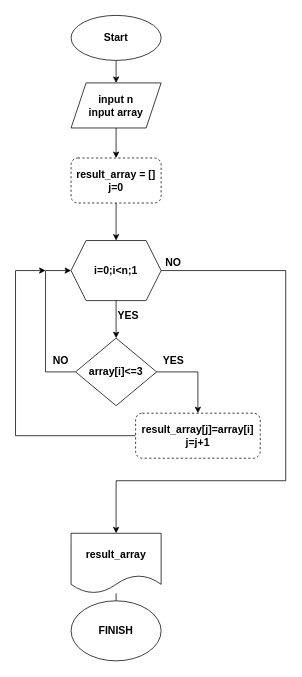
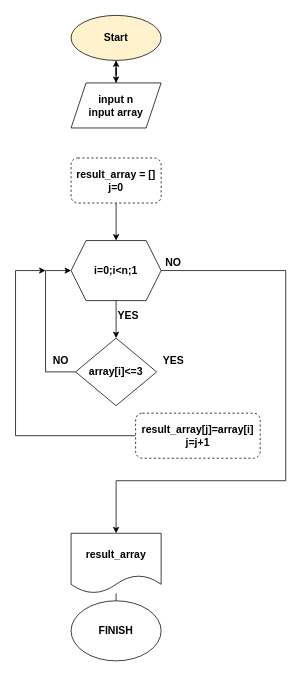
  <mxCell id="0" />
  <mxCell id="1" parent="0" />
  <mxCell id="2" style="edgeStyle=orthogonalEdgeStyle;rounded=0;orthogonalLoop=1;jettySize=auto;html=1;fontSize=14;" edge="1" parent="1" source="3"><mxGeometry relative="1" as="geometry"><mxPoint x="154" y="110" as="targetPoint" /></mxGeometry></mxCell>
- <mxCell id="3" value="&lt;font style=&quot;font-size: 14px;&quot;&gt;&lt;b&gt;Start&lt;/b&gt;&lt;/font&gt;" style="ellipse;whiteSpace=wrap;html=1;" vertex="1" parent="1"><mxGeometry x="94" y="20" width="120" height="60" as="geometry" /></mxCell>
- <mxCell id="4" style="edgeStyle=orthogonalEdgeStyle;rounded=0;orthogonalLoop=1;jettySize=auto;html=1;fontSize=14;" edge="1" parent="1" source="5" target="13"><mxGeometry relative="1" as="geometry" /></mxCell>
+ <mxCell id="3" value="&lt;font style=&quot;font-size: 14px;&quot;&gt;&lt;b&gt;Start&lt;/b&gt;&lt;/font&gt;" style="ellipse;whiteSpace=wrap;html=1;fillColor=#fff2cc;" vertex="1" parent="1"><mxGeometry x="94" y="20" width="120" height="60" as="geometry" /></mxCell>
+ <mxCell id="4" style="edgeStyle=orthogonalEdgeStyle;rounded=0;orthogonalLoop=1;jettySize=auto;html=1;fontSize=14;" edge="1" parent="1" source="5" target="3"><mxGeometry relative="1" as="geometry" /></mxCell>
  <mxCell id="5" value="&lt;b&gt;input n&lt;br&gt;input array&lt;/b&gt;" style="shape=parallelogram;perimeter=parallelogramPerimeter;whiteSpace=wrap;html=1;fixedSize=1;fontSize=14;" vertex="1" parent="1"><mxGeometry x="94" y="110" width="120" height="60" as="geometry" /></mxCell>
  <mxCell id="6" style="edgeStyle=orthogonalEdgeStyle;rounded=0;orthogonalLoop=1;jettySize=auto;html=1;entryX=0.5;entryY=0;entryDx=0;entryDy=0;fontSize=14;" edge="1" parent="1" source="8" target="11"><mxGeometry relative="1" as="geometry" /></mxCell>
  <mxCell id="7" style="edgeStyle=orthogonalEdgeStyle;rounded=0;orthogonalLoop=1;jettySize=auto;html=1;fontSize=14;entryX=0.5;entryY=0;entryDx=0;entryDy=0;" edge="1" parent="1" source="8" target="21"><mxGeometry relative="1" as="geometry"><mxPoint x="380" y="360" as="targetPoint" /><Array as="points"><mxPoint x="380" y="360" /><mxPoint x="380" y="640" /><mxPoint x="154" y="640" /></Array></mxGeometry></mxCell>
  <mxCell id="8" value="&lt;b&gt;i=0;i&amp;lt;n;1&lt;/b&gt;" style="shape=hexagon;perimeter=hexagonPerimeter2;whiteSpace=wrap;html=1;fixedSize=1;fontSize=14;" vertex="1" parent="1"><mxGeometry x="94" y="320" width="120" height="80" as="geometry" /></mxCell>
  <mxCell id="9" style="edgeStyle=orthogonalEdgeStyle;rounded=0;orthogonalLoop=1;jettySize=auto;html=1;entryX=0;entryY=0.5;entryDx=0;entryDy=0;fontSize=14;" edge="1" parent="1" source="11" target="8"><mxGeometry relative="1" as="geometry"><Array as="points"><mxPoint x="60" y="495" /><mxPoint x="60" y="360" /></Array></mxGeometry></mxCell>
- <mxCell id="10" style="edgeStyle=orthogonalEdgeStyle;rounded=0;orthogonalLoop=1;jettySize=auto;html=1;entryX=0.5;entryY=0;entryDx=0;entryDy=0;fontSize=14;" edge="1" parent="1" source="11" target="17"><mxGeometry relative="1" as="geometry"><Array as="points"><mxPoint x="263" y="495" /></Array></mxGeometry></mxCell>
  <mxCell id="11" value="&lt;b&gt;array[i]&amp;lt;=3&lt;/b&gt;" style="rhombus;whiteSpace=wrap;html=1;fontSize=14;" vertex="1" parent="1"><mxGeometry x="100" y="450" width="108" height="90" as="geometry" /></mxCell>
  <mxCell id="12" style="edgeStyle=orthogonalEdgeStyle;rounded=0;orthogonalLoop=1;jettySize=auto;html=1;entryX=0.5;entryY=0;entryDx=0;entryDy=0;fontSize=14;" edge="1" parent="1" source="13" target="8"><mxGeometry relative="1" as="geometry" /></mxCell>
  <mxCell id="13" value="&lt;b&gt;result_array = []&lt;br&gt;j=0&lt;/b&gt;" style="rounded=1;whiteSpace=wrap;html=1;fontSize=14;dashed=1;" vertex="1" parent="1"><mxGeometry x="94" y="210" width="120" height="60" as="geometry" /></mxCell>
  <mxCell id="14" value="&lt;b&gt;YES&lt;/b&gt;" style="text;html=1;align=center;verticalAlign=middle;resizable=0;points=[];autosize=1;strokeColor=none;fillColor=none;fontSize=14;" vertex="1" parent="1"><mxGeometry x="145" y="405" width="50" height="30" as="geometry" /></mxCell>
  <mxCell id="15" value="&lt;b&gt;NO&lt;/b&gt;" style="text;html=1;align=center;verticalAlign=middle;resizable=0;points=[];autosize=1;strokeColor=none;fillColor=none;fontSize=14;" vertex="1" parent="1"><mxGeometry x="60" y="465" width="40" height="30" as="geometry" /></mxCell>
  <mxCell id="16" style="edgeStyle=orthogonalEdgeStyle;rounded=0;orthogonalLoop=1;jettySize=auto;html=1;fontSize=14;" edge="1" parent="1" source="17"><mxGeometry relative="1" as="geometry"><mxPoint x="60" y="360" as="targetPoint" /><Array as="points"><mxPoint x="20" y="580" /><mxPoint x="20" y="360" /></Array></mxGeometry></mxCell>
  <mxCell id="17" value="&lt;b&gt;result_array[j]=array[i]&lt;br&gt;j=j+1&lt;br&gt;&lt;/b&gt;" style="rounded=1;whiteSpace=wrap;html=1;fontSize=14;dashed=1;" vertex="1" parent="1"><mxGeometry x="180" y="550" width="166" height="60" as="geometry" /></mxCell>
  <mxCell id="18" value="&lt;b&gt;YES&lt;/b&gt;" style="text;html=1;align=center;verticalAlign=middle;resizable=0;points=[];autosize=1;strokeColor=none;fillColor=none;fontSize=14;" vertex="1" parent="1"><mxGeometry x="205" y="465" width="50" height="30" as="geometry" /></mxCell>
  <mxCell id="19" value="&lt;b&gt;NO&lt;/b&gt;" style="text;html=1;align=center;verticalAlign=middle;resizable=0;points=[];autosize=1;strokeColor=none;fillColor=none;fontSize=14;" vertex="1" parent="1"><mxGeometry x="210" y="335" width="40" height="30" as="geometry" /></mxCell>
  <mxCell id="20" style="edgeStyle=orthogonalEdgeStyle;rounded=0;orthogonalLoop=1;jettySize=auto;html=1;fontSize=14;" edge="1" parent="1" source="21"><mxGeometry relative="1" as="geometry"><mxPoint x="154" y="800" as="targetPoint" /></mxGeometry></mxCell>
  <mxCell id="21" value="&lt;b&gt;result_array&lt;/b&gt;" style="shape=document;whiteSpace=wrap;html=1;boundedLbl=1;fontSize=14;" vertex="1" parent="1"><mxGeometry x="94" y="710" width="120" height="80" as="geometry" /></mxCell>
  <mxCell id="22" value="&lt;b&gt;FINISH&lt;/b&gt;" style="ellipse;whiteSpace=wrap;html=1;fontSize=14;" vertex="1" parent="1"><mxGeometry x="94" y="800" width="120" height="80" as="geometry" /></mxCell>
